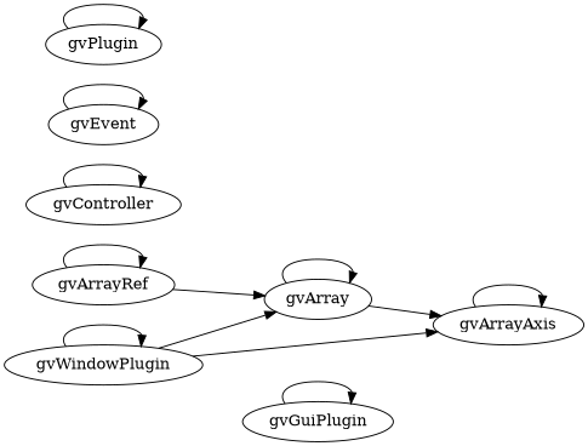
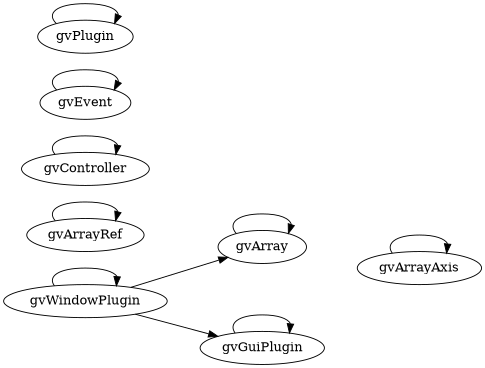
  digraph {
    rankdir=LR
    gvArray
    gvArrayAxis
    gvArrayRef
    gvController
    gvEvent
    gvGuiPlugin
    gvPlugin
    gvWindowPlugin
    gvArray -> gvArray
-   gvArray -> gvArrayAxis
    gvArrayAxis -> gvArrayAxis
-   gvArrayRef -> gvArray
    gvArrayRef -> gvArrayRef
    gvController -> gvController
    gvEvent -> gvEvent
    gvGuiPlugin -> gvGuiPlugin
    gvPlugin -> gvPlugin
    gvWindowPlugin -> gvArray
-   gvWindowPlugin -> gvArrayAxis
+   gvWindowPlugin -> gvGuiPlugin
    gvWindowPlugin -> gvWindowPlugin
  }
